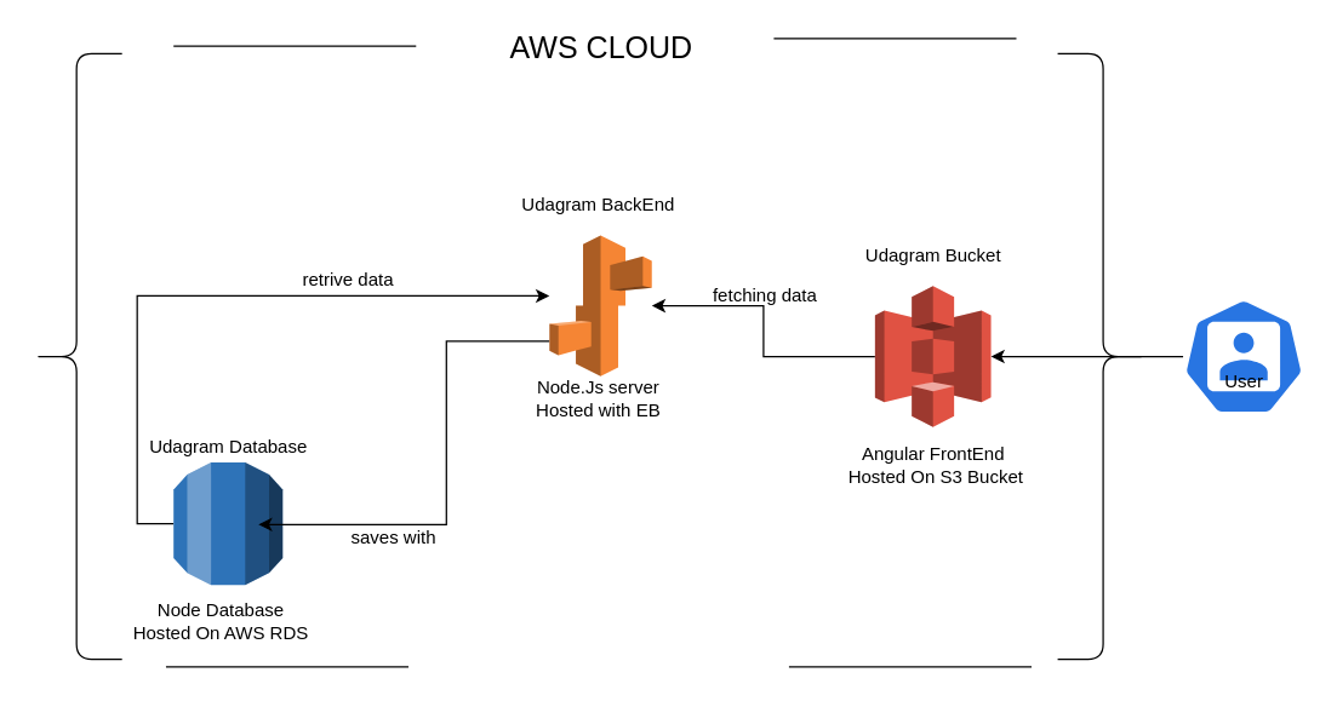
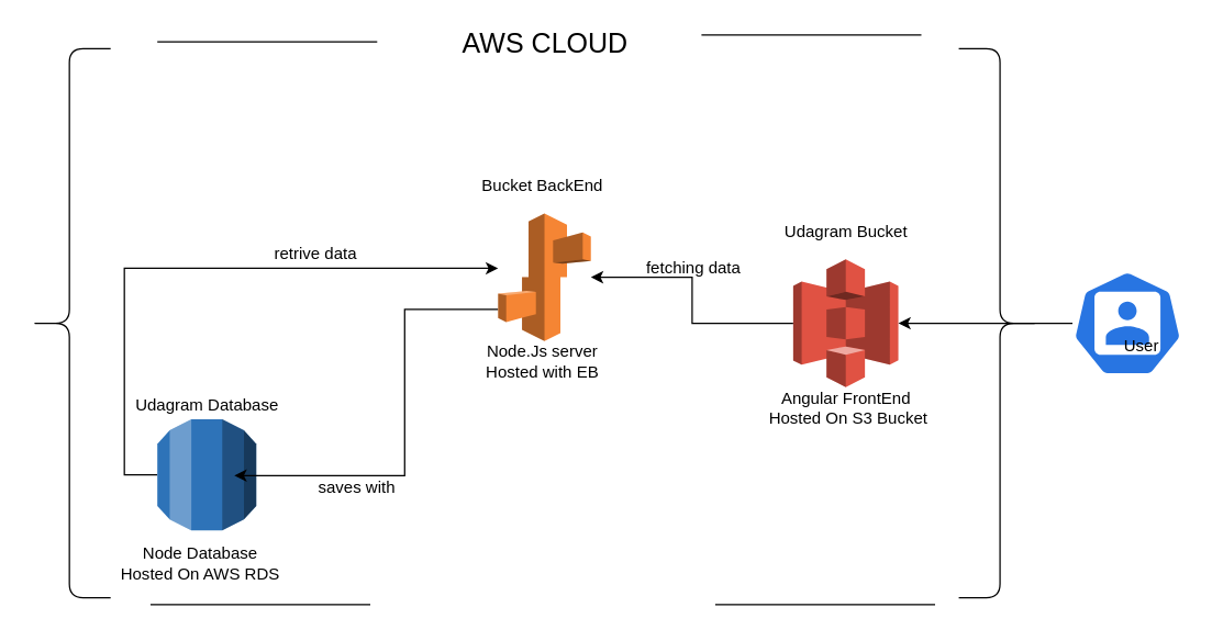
  <mxCell id="0" />
  <mxCell id="1" parent="0" />
  <mxCell id="2" style="edgeStyle=orthogonalEdgeStyle;rounded=0;orthogonalLoop=1;jettySize=auto;html=1;" edge="1" parent="1" source="3" target="7"><mxGeometry relative="1" as="geometry" /></mxCell>
  <mxCell id="3" value="" style="outlineConnect=0;dashed=0;verticalLabelPosition=bottom;verticalAlign=top;align=center;html=1;shape=mxgraph.aws3.s3;fillColor=#E05243;gradientColor=none;" vertex="1" parent="1"><mxGeometry x="576.75" y="188.5" width="76.5" height="93" as="geometry" /></mxCell>
  <mxCell id="4" style="edgeStyle=orthogonalEdgeStyle;rounded=0;orthogonalLoop=1;jettySize=auto;html=1;" edge="1" parent="1" source="5" target="7"><mxGeometry relative="1" as="geometry"><mxPoint x="80" y="285" as="targetPoint" /><Array as="points"><mxPoint x="90" y="346" /><mxPoint x="90" y="195" /></Array></mxGeometry></mxCell>
  <mxCell id="5" value="" style="outlineConnect=0;dashed=0;verticalLabelPosition=bottom;verticalAlign=top;align=center;html=1;shape=mxgraph.aws3.rds;fillColor=#2E73B8;gradientColor=none;direction=west;" vertex="1" parent="1"><mxGeometry x="114" y="305" width="72" height="81" as="geometry" /></mxCell>
  <mxCell id="6" style="edgeStyle=orthogonalEdgeStyle;rounded=0;orthogonalLoop=1;jettySize=auto;html=1;" edge="1" parent="1" source="7"><mxGeometry relative="1" as="geometry"><mxPoint x="170" y="346" as="targetPoint" /><Array as="points"><mxPoint x="294" y="225" /><mxPoint x="294" y="346" /></Array></mxGeometry></mxCell>
  <mxCell id="7" value="" style="outlineConnect=0;dashed=0;verticalLabelPosition=bottom;verticalAlign=top;align=center;html=1;shape=mxgraph.aws3.elastic_beanstalk;fillColor=#F58534;gradientColor=none;" vertex="1" parent="1"><mxGeometry x="362" y="155" width="67.5" height="93" as="geometry" /></mxCell>
  <mxCell id="8" style="edgeStyle=orthogonalEdgeStyle;rounded=0;orthogonalLoop=1;jettySize=auto;html=1;entryX=1;entryY=0.5;entryDx=0;entryDy=0;entryPerimeter=0;" edge="1" parent="1" source="9" target="3"><mxGeometry relative="1" as="geometry" /></mxCell>
  <mxCell id="9" value="" style="sketch=0;html=1;dashed=0;whitespace=wrap;fillColor=#2875E2;strokeColor=#ffffff;points=[[0.005,0.63,0],[0.1,0.2,0],[0.9,0.2,0],[0.5,0,0],[0.995,0.63,0],[0.72,0.99,0],[0.5,1,0],[0.28,0.99,0]];shape=mxgraph.kubernetes.icon;prIcon=user" vertex="1" parent="1"><mxGeometry x="780" y="194.75" width="80" height="80.5" as="geometry" /></mxCell>
- <mxCell id="10" value="User&lt;br&gt;" style="text;html=1;align=center;verticalAlign=middle;resizable=0;points=[];autosize=1;strokeColor=none;fillColor=none;" vertex="1" parent="1"><mxGeometry x="800" y="241.75" width="40" height="20" as="geometry" /></mxCell>
- <mxCell id="11" value="Angular FrontEnd&lt;br&gt;&amp;nbsp;Hosted On S3 Bucket" style="text;html=1;align=center;verticalAlign=middle;resizable=0;points=[];autosize=1;strokeColor=none;fillColor=none;" vertex="1" parent="1"><mxGeometry x="550" y="291.5" width="130" height="30" as="geometry" /></mxCell>
+ <mxCell id="10" value="User&lt;br&gt;" style="text;html=1;align=center;verticalAlign=middle;resizable=0;points=[];autosize=1;strokeColor=none;fillColor=none;" vertex="1" parent="1"><mxGeometry x="810" y="241.75" width="40" height="20" as="geometry" /></mxCell>
+ <mxCell id="11" value="Angular FrontEnd&lt;br&gt;&amp;nbsp;Hosted On S3 Bucket" style="text;html=1;align=center;verticalAlign=middle;resizable=0;points=[];autosize=1;strokeColor=none;fillColor=none;" vertex="1" parent="1"><mxGeometry x="550" y="281.5" width="130" height="30" as="geometry" /></mxCell>
  <mxCell id="12" value="Udagram Bucket&lt;br&gt;" style="text;html=1;align=center;verticalAlign=middle;resizable=0;points=[];autosize=1;strokeColor=none;fillColor=none;" vertex="1" parent="1"><mxGeometry x="555" y="158.5" width="120" height="20" as="geometry" /></mxCell>
- <mxCell id="13" value="Udagram BackEnd" style="text;html=1;align=center;verticalAlign=middle;resizable=0;points=[];autosize=1;strokeColor=none;fillColor=none;" vertex="1" parent="1"><mxGeometry x="334" y="125" width="120" height="20" as="geometry" /></mxCell>
+ <mxCell id="13" value="Bucket BackEnd" style="text;html=1;align=center;verticalAlign=middle;resizable=0;points=[];autosize=1;strokeColor=none;fillColor=none;" vertex="1" parent="1"><mxGeometry x="334" y="125" width="120" height="20" as="geometry" /></mxCell>
  <mxCell id="14" value="Node.Js server&lt;br&gt;Hosted with EB" style="text;html=1;align=center;verticalAlign=middle;resizable=0;points=[];autosize=1;strokeColor=none;fillColor=none;" vertex="1" parent="1"><mxGeometry x="344" y="248" width="100" height="30" as="geometry" /></mxCell>
  <mxCell id="15" value="Node Database&lt;br&gt;Hosted On AWS RDS" style="text;html=1;align=center;verticalAlign=middle;resizable=0;points=[];autosize=1;strokeColor=none;fillColor=none;" vertex="1" parent="1"><mxGeometry x="80" y="395" width="130" height="30" as="geometry" /></mxCell>
  <mxCell id="16" value="Udagram Database" style="text;html=1;align=center;verticalAlign=middle;resizable=0;points=[];autosize=1;strokeColor=none;fillColor=none;" vertex="1" parent="1"><mxGeometry x="90" y="285" width="120" height="20" as="geometry" /></mxCell>
  <mxCell id="17" value="saves with" style="text;html=1;align=center;verticalAlign=middle;resizable=0;points=[];autosize=1;strokeColor=none;fillColor=none;" vertex="1" parent="1"><mxGeometry x="224" y="345" width="70" height="20" as="geometry" /></mxCell>
  <mxCell id="18" value="retrive data" style="text;html=1;align=center;verticalAlign=middle;resizable=0;points=[];autosize=1;strokeColor=none;fillColor=none;" vertex="1" parent="1"><mxGeometry x="189" y="175" width="80" height="20" as="geometry" /></mxCell>
  <mxCell id="19" value="fetching data" style="text;html=1;align=center;verticalAlign=middle;resizable=0;points=[];autosize=1;strokeColor=none;fillColor=none;" vertex="1" parent="1"><mxGeometry x="464" y="185" width="80" height="20" as="geometry" /></mxCell>
  <mxCell id="20" value="" style="shape=curlyBracket;whiteSpace=wrap;html=1;rounded=1;" vertex="1" parent="1"><mxGeometry y="35" width="60" height="400" as="geometry" x="20" /></mxCell>
  <mxCell id="21" value="" style="shape=curlyBracket;whiteSpace=wrap;html=1;rounded=1;direction=west;" vertex="1" parent="1"><mxGeometry x="697.25" y="35" width="60" height="400" as="geometry" /></mxCell>
  <mxCell id="22" value="&lt;font style=&quot;font-size: 20px&quot;&gt;AWS CLOUD&lt;/font&gt;" style="text;html=1;align=center;verticalAlign=middle;resizable=0;points=[];autosize=1;strokeColor=none;fillColor=none;" vertex="1" parent="1"><mxGeometry x="325.75" y="20" width="140" height="20" as="geometry" /></mxCell>
  <mxCell id="23" value="" style="line;strokeWidth=1;html=1;perimeter=backbonePerimeter;points=[];outlineConnect=0;fontSize=20;" vertex="1" parent="1"><mxGeometry x="114" y="25" width="160" height="10" as="geometry" /></mxCell>
  <mxCell id="24" value="" style="line;strokeWidth=1;html=1;perimeter=backbonePerimeter;points=[];outlineConnect=0;fontSize=20;" vertex="1" parent="1"><mxGeometry x="510" y="20" width="160" height="10" as="geometry" /></mxCell>
  <mxCell id="25" value="" style="line;strokeWidth=1;html=1;perimeter=backbonePerimeter;points=[];outlineConnect=0;fontSize=20;" vertex="1" parent="1"><mxGeometry x="520" y="435" width="160" height="10" as="geometry" /></mxCell>
  <mxCell id="26" value="" style="line;strokeWidth=1;html=1;perimeter=backbonePerimeter;points=[];outlineConnect=0;fontSize=20;" vertex="1" parent="1"><mxGeometry x="109" y="435" width="160" height="10" as="geometry" /></mxCell>
